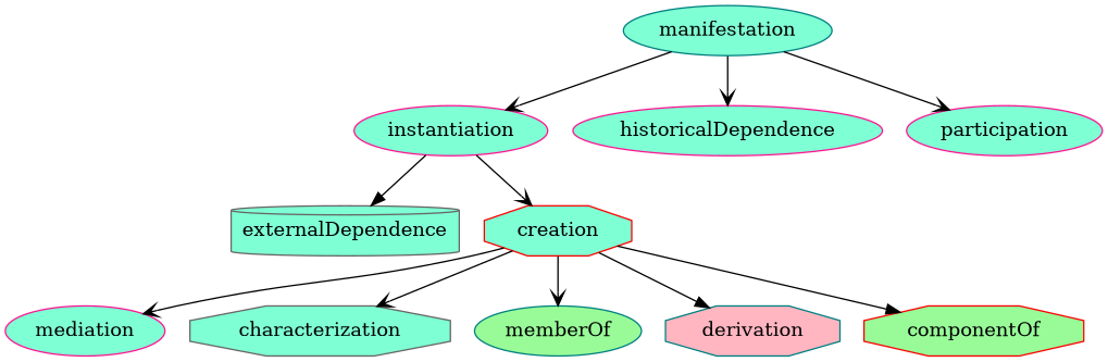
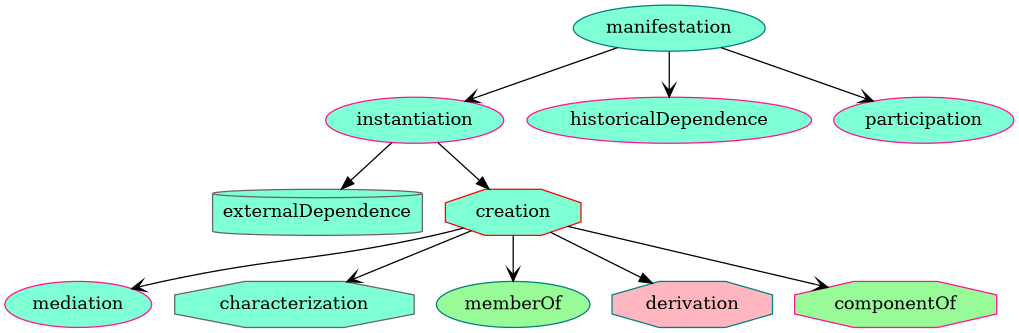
  strict digraph {
    node [color=deeppink fillcolor=aquamarine shape=ellipse style=filled]
    edge [arrowhead=vee]
    manifestation [color=teal]
    instantiation
    historicalDependence
    participation
    externalDependence [color=gray40 shape=cylinder]
    creation [color=red shape=octagon]
    mediation
    characterization [color=gray40 shape=octagon]
    memberOf [color=teal fillcolor=palegreen]
    derivation [color=teal fillcolor=lightpink shape=octagon]
-   componentOf [color=red fillcolor=palegreen shape=octagon]
+   componentOf [fillcolor=palegreen shape=octagon]
    manifestation -> instantiation
    manifestation -> historicalDependence
    manifestation -> participation
    instantiation -> externalDependence [arrowhead=normal]
-   instantiation -> creation
+   instantiation -> creation [arrowhead=normal]
    creation -> mediation
    creation -> characterization
    creation -> memberOf
    creation -> derivation [arrowhead=normal]
-   creation -> componentOf [arrowhead=normal]
+   creation -> componentOf
  }
